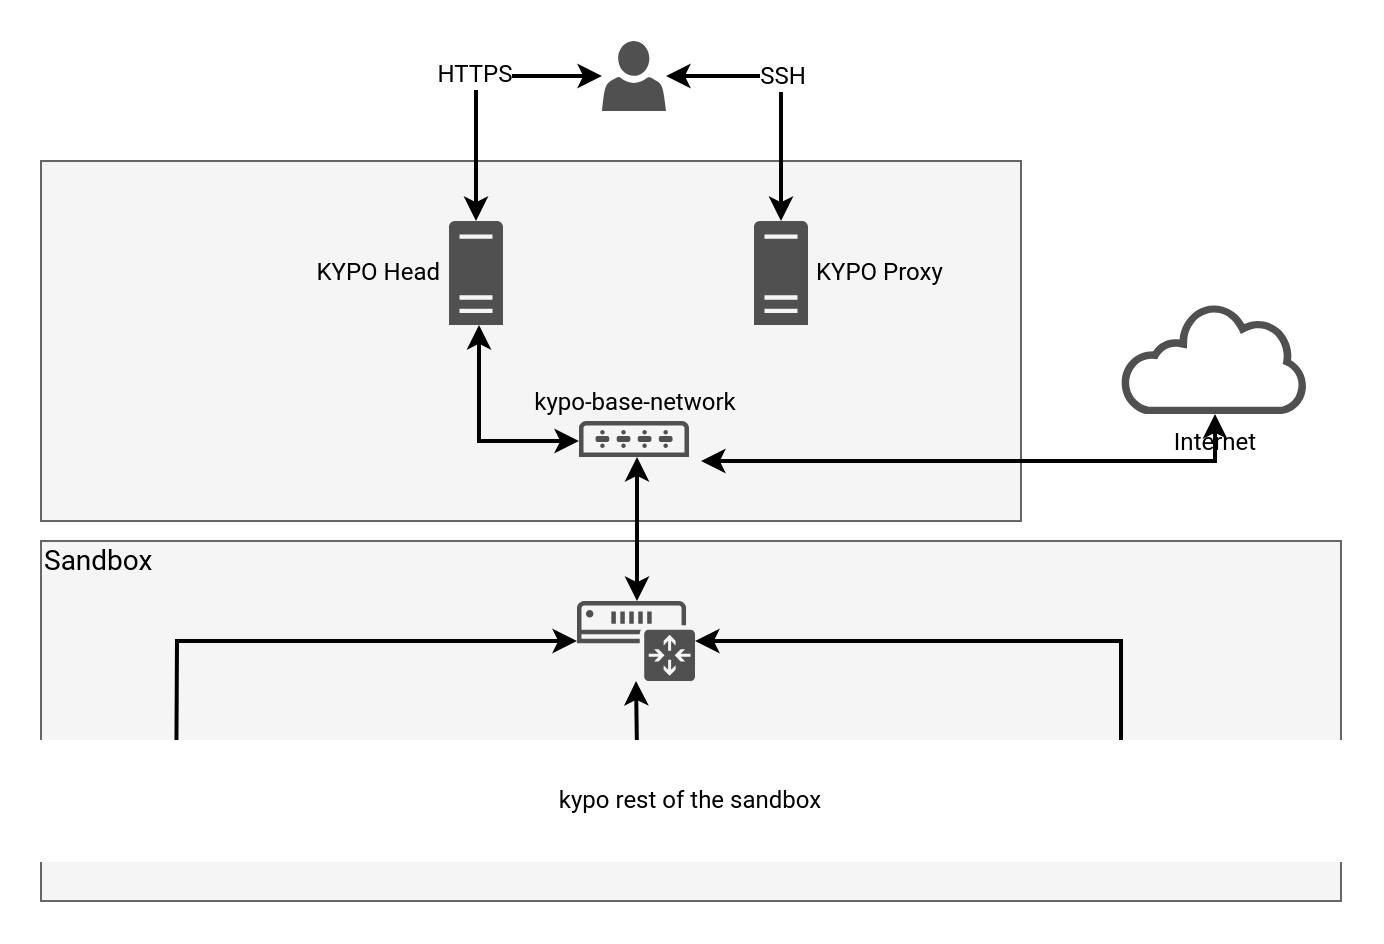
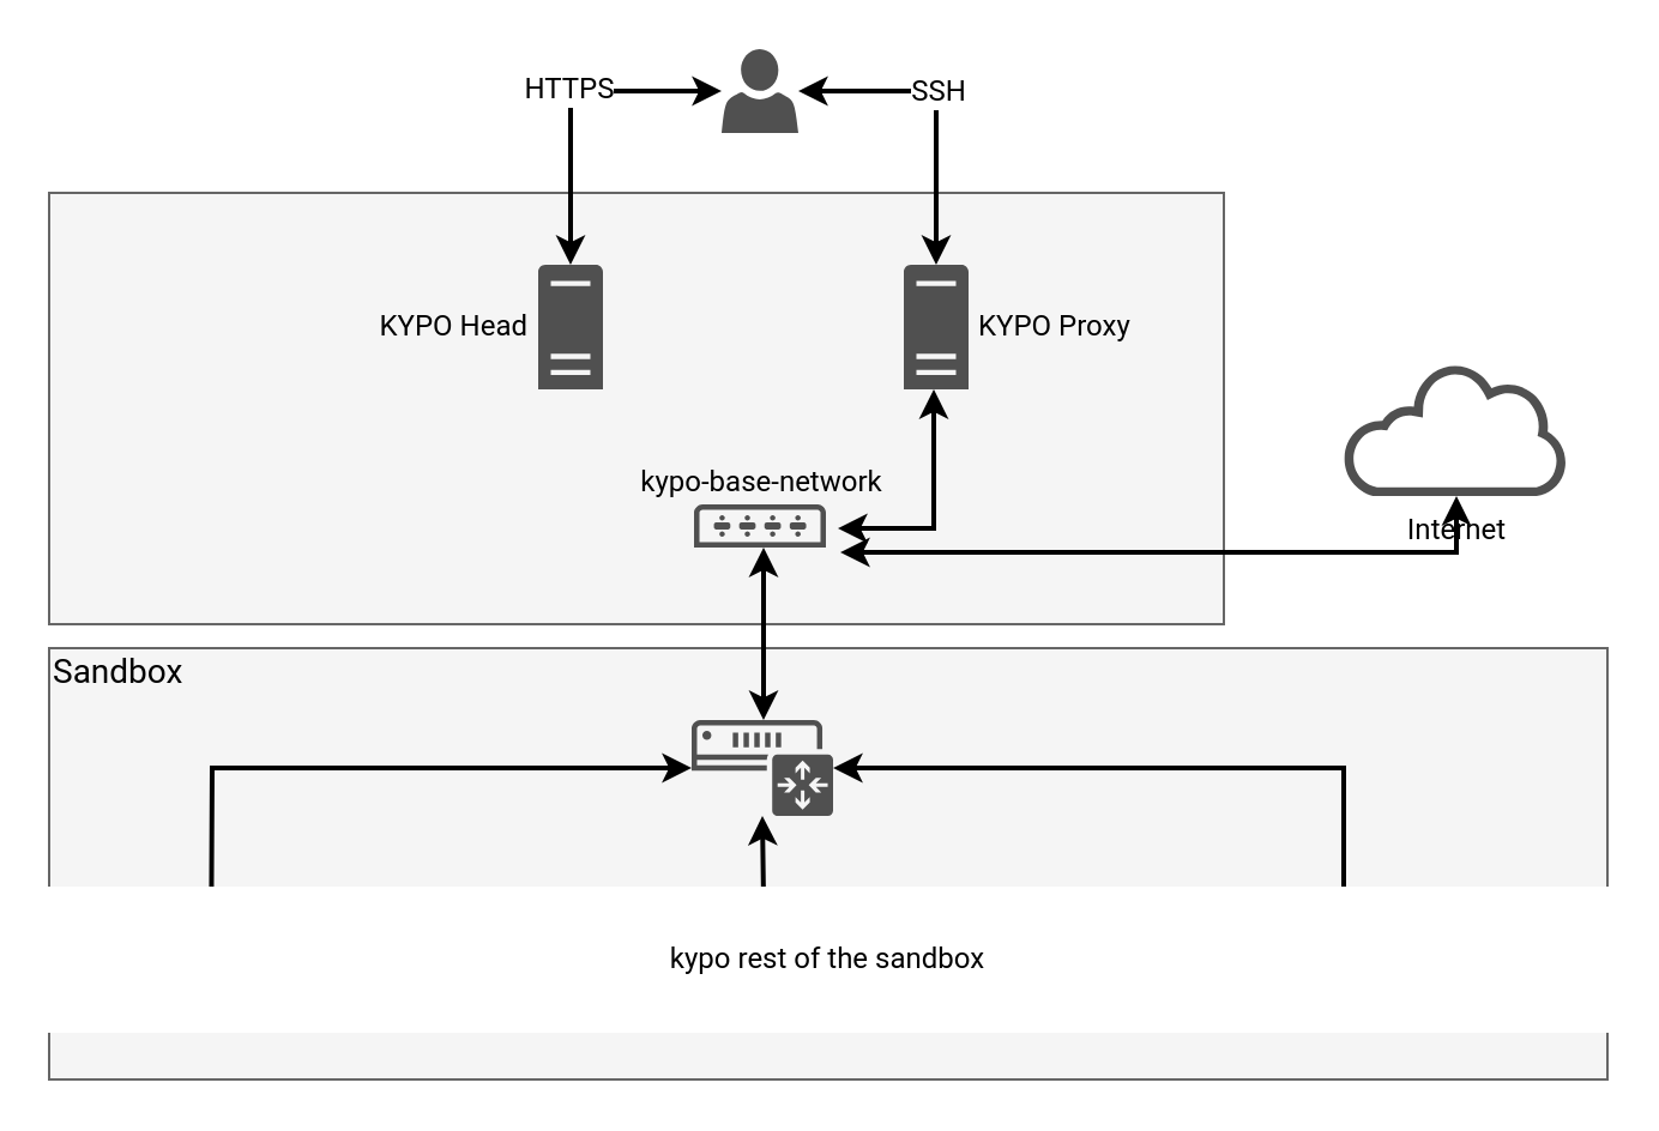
  <mxCell id="0" />
  <mxCell id="1" value="background" style="" parent="0" />
  <mxCell id="2" value="" style="rounded=0;whiteSpace=wrap;html=1;labelBackgroundColor=none;fontSize=12;noLabel=1;fontColor=none;fillColor=none;strokeColor=#FFFFFF;" vertex="1" parent="1"><mxGeometry x="20" width="650" height="430" as="geometry" y="20" /></mxCell>
  <mxCell id="3" value="" style="rounded=0;whiteSpace=wrap;html=1;fillColor=#f5f5f5;strokeColor=#666666;fontColor=#333333;fontFamily=Roboto;fontSource=https%3A%2F%2Ffonts.googleapis.com%2Fcss%3Ffamily%3DRoboto;fontSize=12;" vertex="1" parent="1"><mxGeometry x="20" y="270" width="650" height="180" as="geometry" /></mxCell>
  <mxCell id="4" value="" style="rounded=0;whiteSpace=wrap;html=1;labelBackgroundColor=#E6E6E6;fontSize=12;strokeColor=#666666;fontColor=#333333;fillColor=#f5f5f5;fontFamily=Roboto;fontSource=https%3A%2F%2Ffonts.googleapis.com%2Fcss%3Ffamily%3DRoboto;" vertex="1" parent="1"><mxGeometry x="20" y="80" width="490" height="180" as="geometry" /></mxCell>
  <mxCell id="5" value="sandbox" parent="0" />
  <mxCell id="6" value="" style="pointerEvents=1;shadow=0;dashed=0;html=1;strokeColor=none;labelPosition=left;verticalLabelPosition=bottom;verticalAlign=top;outlineConnect=0;align=right;shape=mxgraph.office.devices.ip_gateway;fillColor=#505050;fontFamily=Roboto;fontSource=https%3A%2F%2Ffonts.googleapis.com%2Fcss%3Ffamily%3DRoboto;fontSize=12;" vertex="1" parent="5"><mxGeometry x="288" y="300" width="59" height="40" as="geometry" /></mxCell>
  <mxCell id="7" value="&lt;div style=&quot;font-size: 12px;&quot;&gt;kypo-base-network&lt;/div&gt;" style="pointerEvents=1;shadow=0;dashed=0;html=1;strokeColor=none;fillColor=#505050;labelPosition=center;verticalLabelPosition=top;verticalAlign=bottom;outlineConnect=0;align=center;shape=mxgraph.office.devices.switch;fontColor=#000000;spacingLeft=0;fontFamily=Roboto;fontSource=https%3A%2F%2Ffonts.googleapis.com%2Fcss%3Ffamily%3DRoboto;fontSize=12;" vertex="1" parent="5"><mxGeometry x="289" y="210" width="55" height="18" as="geometry" /></mxCell>
  <mxCell id="8" value="KYPO Head" style="pointerEvents=1;shadow=0;dashed=0;html=1;strokeColor=none;fillColor=#505050;labelPosition=left;verticalLabelPosition=middle;verticalAlign=middle;outlineConnect=0;align=right;shape=mxgraph.office.servers.server_generic;fontColor=#000000;spacingLeft=0;spacingRight=3;fontFamily=Roboto;fontSource=https%3A%2F%2Ffonts.googleapis.com%2Fcss%3Ffamily%3DRoboto;fontSize=12;" vertex="1" parent="5"><mxGeometry x="224" y="110" width="27" height="52" as="geometry" /></mxCell>
  <mxCell id="9" style="edgeStyle=orthogonalEdgeStyle;rounded=0;orthogonalLoop=1;jettySize=auto;html=1;startArrow=classic;startFill=1;strokeWidth=2;fontColor=#33FF33;fontFamily=Roboto;fontSource=https%3A%2F%2Ffonts.googleapis.com%2Fcss%3Ffamily%3DRoboto;fontSize=12;" edge="1" parent="5" source="6"><mxGeometry relative="1" as="geometry"><mxPoint x="87.5" y="410" as="targetPoint" /></mxGeometry></mxCell>
  <mxCell id="10" style="edgeStyle=orthogonalEdgeStyle;rounded=0;orthogonalLoop=1;jettySize=auto;html=1;startArrow=classic;startFill=1;endArrow=classic;endFill=1;strokeWidth=2;fontColor=#33FF33;fontFamily=Roboto;fontSource=https%3A%2F%2Ffonts.googleapis.com%2Fcss%3Ffamily%3DRoboto;fontSize=12;" edge="1" parent="5" source="6"><mxGeometry relative="1" as="geometry"><Array as="points"><mxPoint x="560" y="320" /></Array><mxPoint x="560" y="410" as="targetPoint" /></mxGeometry></mxCell>
  <mxCell id="11" style="edgeStyle=orthogonalEdgeStyle;rounded=0;orthogonalLoop=1;jettySize=auto;html=1;startArrow=classic;startFill=1;strokeWidth=2;fontColor=#33FF33;fontFamily=Roboto;fontSource=https%3A%2F%2Ffonts.googleapis.com%2Fcss%3Ffamily%3DRoboto;fontSize=12;" edge="1" parent="5" target="6"><mxGeometry relative="1" as="geometry"><mxPoint x="317.5" y="410" as="sourcePoint" /></mxGeometry></mxCell>
  <mxCell id="12" style="edgeStyle=orthogonalEdgeStyle;rounded=0;orthogonalLoop=1;jettySize=auto;html=1;startArrow=classic;startFill=1;endArrow=classic;endFill=1;strokeWidth=2;fontColor=#33FF33;fontFamily=Roboto;fontSource=https%3A%2F%2Ffonts.googleapis.com%2Fcss%3Ffamily%3DRoboto;fontSize=12;" edge="1" parent="5" source="7" target="6"><mxGeometry relative="1" as="geometry"><Array as="points"><mxPoint x="318" y="250" /><mxPoint x="318" y="250" /></Array></mxGeometry></mxCell>
- <mxCell id="13" style="edgeStyle=orthogonalEdgeStyle;rounded=0;orthogonalLoop=1;jettySize=auto;html=1;startArrow=classic;startFill=1;endArrow=classic;endFill=1;strokeColor=#000000;strokeWidth=2;fontColor=#000000;fontFamily=Roboto;fontSource=https%3A%2F%2Ffonts.googleapis.com%2Fcss%3Ffamily%3DRoboto;fontSize=12;" edge="1" parent="5" source="8" target="7"><mxGeometry relative="1" as="geometry"><mxPoint x="279" y="220" as="targetPoint" /><Array as="points"><mxPoint x="239" y="220" /></Array></mxGeometry></mxCell>
  <mxCell id="14" value="&lt;div style=&quot;font-size: 12px;&quot;&gt;KYPO Proxy&lt;/div&gt;" style="pointerEvents=1;shadow=0;dashed=0;html=1;strokeColor=none;fillColor=#505050;labelPosition=right;verticalLabelPosition=middle;verticalAlign=middle;outlineConnect=0;align=left;shape=mxgraph.office.servers.server_generic;labelBackgroundColor=none;fontSize=12;spacingLeft=2;fontFamily=Roboto;fontSource=https%3A%2F%2Ffonts.googleapis.com%2Fcss%3Ffamily%3DRoboto;" vertex="1" parent="5"><mxGeometry x="376.5" y="110" width="27" height="52" as="geometry" /></mxCell>
  <mxCell id="15" style="edgeStyle=orthogonalEdgeStyle;rounded=0;jumpSize=6;orthogonalLoop=1;jettySize=auto;html=1;labelBackgroundColor=none;startArrow=classic;startFill=1;startSize=6;endArrow=classic;endFill=1;endSize=6;strokeColor=#000000;strokeWidth=2;fontSize=12;fontColor=none;fontFamily=Roboto;fontSource=https%3A%2F%2Ffonts.googleapis.com%2Fcss%3Ffamily%3DRoboto;" edge="1" parent="5" source="16"><mxGeometry relative="1" as="geometry"><mxPoint x="350" y="230" as="targetPoint" /><Array as="points"><mxPoint x="430" y="230" /><mxPoint x="430" y="230" /></Array></mxGeometry></mxCell>
  <mxCell id="16" value="Internet" style="pointerEvents=1;shadow=0;dashed=0;html=1;strokeColor=none;fillColor=#505050;labelPosition=center;verticalLabelPosition=bottom;outlineConnect=0;verticalAlign=top;align=center;shape=mxgraph.office.clouds.cloud;labelBackgroundColor=none;fontSize=12;fontFamily=Roboto;fontSource=https%3A%2F%2Ffonts.googleapis.com%2Fcss%3Ffamily%3DRoboto;" vertex="1" parent="5"><mxGeometry x="560" y="151.5" width="94" height="55" as="geometry" /></mxCell>
+ <mxCell id="17" style="edgeStyle=orthogonalEdgeStyle;rounded=0;orthogonalLoop=1;jettySize=auto;html=1;startArrow=classic;startFill=1;endArrow=classic;endFill=1;strokeColor=#000000;strokeWidth=2;fontColor=#000000;entryX=1.091;entryY=0.556;entryDx=0;entryDy=0;entryPerimeter=0;fontFamily=Roboto;fontSource=https%3A%2F%2Ffonts.googleapis.com%2Fcss%3Ffamily%3DRoboto;fontSize=12;" edge="1" parent="5" source="14" target="7"><mxGeometry relative="1" as="geometry"><mxPoint x="325.22" y="120" as="sourcePoint" /><mxPoint x="349" y="220" as="targetPoint" /><Array as="points"><mxPoint x="389" y="220" /></Array></mxGeometry></mxCell>
  <mxCell id="18" style="edgeStyle=orthogonalEdgeStyle;rounded=0;jumpSize=6;orthogonalLoop=1;jettySize=auto;html=1;startArrow=classic;startFill=1;startSize=6;endArrow=classic;endFill=1;endSize=6;strokeColor=#000000;strokeWidth=2;fontSize=12;labelBackgroundColor=none;fontFamily=Roboto;fontSource=https%3A%2F%2Ffonts.googleapis.com%2Fcss%3Ffamily%3DRoboto;" edge="1" parent="5" source="22" target="14"><mxGeometry relative="1" as="geometry" /></mxCell>
  <mxCell id="19" value="&lt;div style=&quot;font-size: 12px;&quot;&gt;SSH&lt;/div&gt;" style="edgeLabel;html=1;align=center;verticalAlign=middle;resizable=0;points=[];fontSize=12;fontColor=none;labelBackgroundColor=#FFFFFF;fontFamily=Roboto;fontSource=https%3A%2F%2Ffonts.googleapis.com%2Fcss%3Ffamily%3DRoboto;" vertex="1" connectable="0" parent="18"><mxGeometry x="0.046" y="-17" relative="1" as="geometry"><mxPoint x="17.97" y="-10.99" as="offset" /></mxGeometry></mxCell>
  <mxCell id="20" style="edgeStyle=orthogonalEdgeStyle;rounded=0;jumpSize=6;orthogonalLoop=1;jettySize=auto;html=1;startArrow=classic;startFill=1;startSize=6;endArrow=classic;endFill=1;endSize=6;strokeColor=#000000;strokeWidth=2;fontSize=12;fontFamily=Roboto;fontSource=https%3A%2F%2Ffonts.googleapis.com%2Fcss%3Ffamily%3DRoboto;" edge="1" parent="5" source="22" target="8"><mxGeometry relative="1" as="geometry" /></mxCell>
  <mxCell id="21" value="HTTPS" style="edgeLabel;html=1;align=center;verticalAlign=middle;resizable=0;points=[];fontSize=12;fontColor=none;labelBackgroundColor=#FFFFFF;fontFamily=Roboto;fontSource=https%3A%2F%2Ffonts.googleapis.com%2Fcss%3Ffamily%3DRoboto;" vertex="1" connectable="0" parent="20"><mxGeometry x="-0.27" y="1" relative="1" as="geometry"><mxPoint x="-14.79" y="-1.51" as="offset" /></mxGeometry></mxCell>
  <mxCell id="22" value="" style="pointerEvents=1;shadow=0;dashed=0;html=1;strokeColor=none;fillColor=#505050;labelPosition=center;verticalLabelPosition=bottom;verticalAlign=top;outlineConnect=0;align=center;shape=mxgraph.office.users.user;labelBackgroundColor=none;fontSize=12;fontFamily=Roboto;fontSource=https%3A%2F%2Ffonts.googleapis.com%2Fcss%3Ffamily%3DRoboto;" vertex="1" parent="5"><mxGeometry x="300.5" width="32" height="35" as="geometry" y="20" /></mxCell>
  <mxCell id="23" value="Sandbox" style="text;html=1;align=left;verticalAlign=middle;resizable=0;points=[];autosize=1;fontSize=14;fontColor=none;fontFamily=Roboto;fontSource=https%3A%2F%2Ffonts.googleapis.com%2Fcss%3Ffamily%3DRoboto;" vertex="1" parent="5"><mxGeometry x="20" y="270" width="70" height="20" as="geometry" /></mxCell>
  <mxCell id="24" value="overwrite" parent="0" />
  <mxCell id="25" value="&lt;font data-font-src=&quot;https://fonts.googleapis.com/css?family=Roboto&quot; face=&quot;Roboto&quot;&gt;kypo rest of the sandbox&lt;br&gt;&lt;/font&gt;" style="rounded=0;whiteSpace=wrap;html=1;strokeColor=#FFFFFF;" vertex="1" parent="24"><mxGeometry x="20" y="370" width="650" height="60" as="geometry" /></mxCell>
